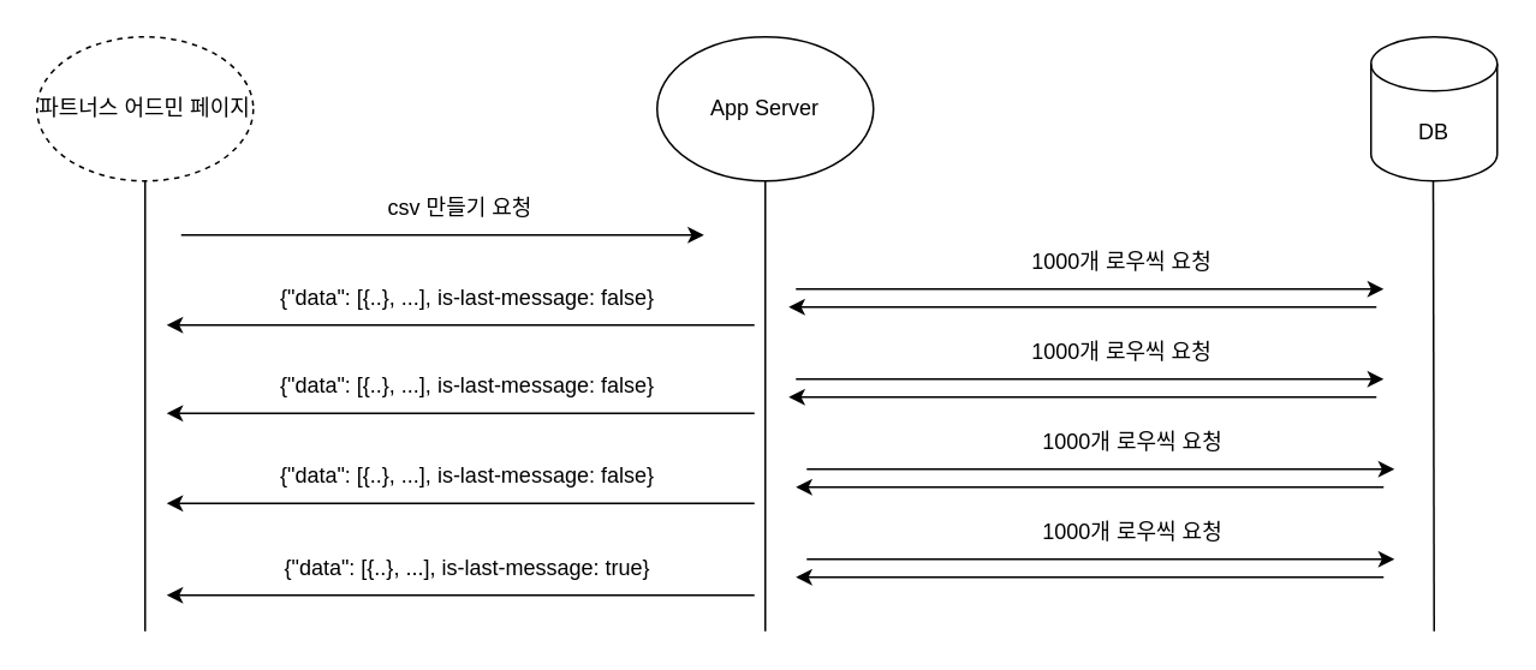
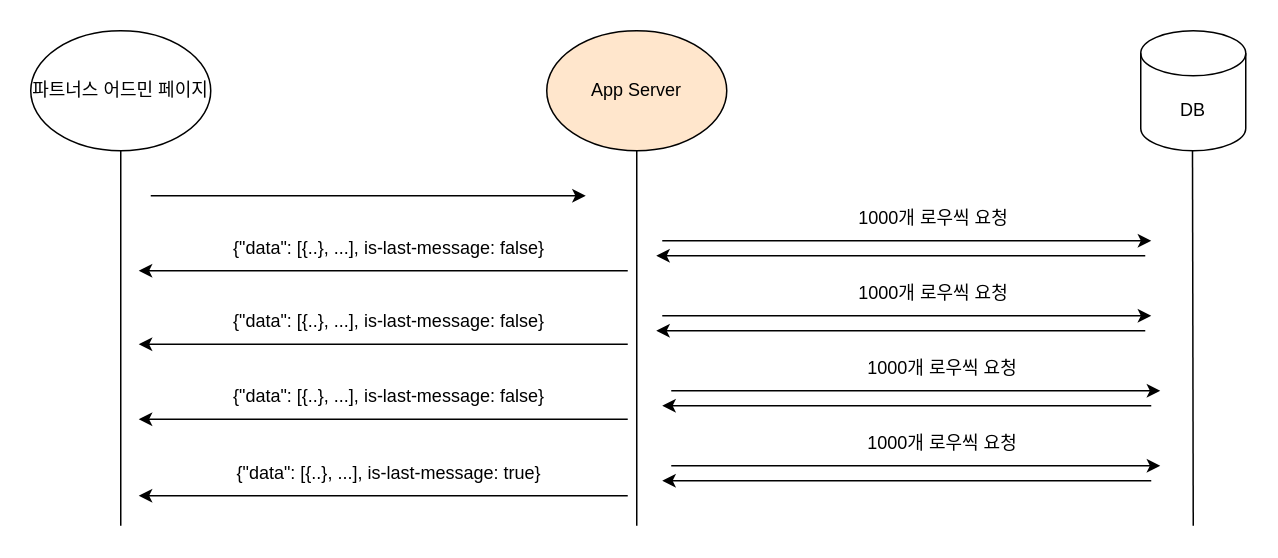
  <mxCell id="0" />
  <mxCell id="1" parent="0" />
- <mxCell id="2" value="파트너스 어드민 페이지" style="ellipse;whiteSpace=wrap;html=1;dashed=1;" vertex="1" parent="1"><mxGeometry x="20" y="20" width="120" height="80" as="geometry" /></mxCell>
- <mxCell id="3" value="App Server" style="ellipse;whiteSpace=wrap;html=1;" vertex="1" parent="1"><mxGeometry x="364" y="20" width="120" height="80" as="geometry" /></mxCell>
+ <mxCell id="2" value="파트너스 어드민 페이지" style="ellipse;whiteSpace=wrap;html=1;" vertex="1" parent="1"><mxGeometry x="20" y="20" width="120" height="80" as="geometry" /></mxCell>
+ <mxCell id="3" value="App Server" style="ellipse;whiteSpace=wrap;html=1;fillColor=#ffe6cc;" vertex="1" parent="1"><mxGeometry x="364" y="20" width="120" height="80" as="geometry" /></mxCell>
  <mxCell id="4" value="DB" style="shape=cylinder3;whiteSpace=wrap;html=1;boundedLbl=1;backgroundOutline=1;size=15;" vertex="1" parent="1"><mxGeometry x="760" y="20" width="70" height="80" as="geometry" /></mxCell>
  <mxCell id="5" value="" style="endArrow=none;html=1;rounded=0;entryX=0.5;entryY=1;entryDx=0;entryDy=0;" edge="1" parent="1" target="2"><mxGeometry width="50" height="50" relative="1" as="geometry"><mxPoint x="80" y="350" as="sourcePoint" /><mxPoint x="90" y="110" as="targetPoint" /></mxGeometry></mxCell>
  <mxCell id="6" value="" style="endArrow=none;html=1;rounded=0;entryX=0.5;entryY=1;entryDx=0;entryDy=0;" edge="1" parent="1"><mxGeometry width="50" height="50" relative="1" as="geometry"><mxPoint x="424" y="350" as="sourcePoint" /><mxPoint x="424" y="100" as="targetPoint" /></mxGeometry></mxCell>
  <mxCell id="7" value="" style="endArrow=none;html=1;rounded=0;entryX=0.5;entryY=1;entryDx=0;entryDy=0;" edge="1" parent="1"><mxGeometry width="50" height="50" relative="1" as="geometry"><mxPoint x="795" y="350" as="sourcePoint" /><mxPoint x="794.5" y="100" as="targetPoint" /></mxGeometry></mxCell>
  <mxCell id="8" value="" style="endArrow=classic;html=1;rounded=0;" edge="1" parent="1"><mxGeometry width="50" height="50" relative="1" as="geometry"><mxPoint x="100" y="130" as="sourcePoint" /><mxPoint x="390" y="130" as="targetPoint" /></mxGeometry></mxCell>
- <mxCell id="9" value="csv 만들기 요청" style="text;html=1;align=center;verticalAlign=middle;whiteSpace=wrap;rounded=0;" vertex="1" parent="1"><mxGeometry x="210" y="100" width="90" height="30" as="geometry" /></mxCell>
  <mxCell id="10" value="" style="endArrow=classic;html=1;rounded=0;" edge="1" parent="1"><mxGeometry width="50" height="50" relative="1" as="geometry"><mxPoint x="441" y="160" as="sourcePoint" /><mxPoint x="767" y="160" as="targetPoint" /></mxGeometry></mxCell>
  <mxCell id="11" value="1000개 로우씩 요청" style="text;html=1;align=center;verticalAlign=middle;whiteSpace=wrap;rounded=0;" vertex="1" parent="1"><mxGeometry x="567" y="130" width="110" height="30" as="geometry" /></mxCell>
  <mxCell id="12" value="" style="endArrow=classic;html=1;rounded=0;" edge="1" parent="1"><mxGeometry width="50" height="50" relative="1" as="geometry"><mxPoint x="441" y="210" as="sourcePoint" /><mxPoint x="767" y="210" as="targetPoint" /></mxGeometry></mxCell>
  <mxCell id="13" value="1000개 로우씩 요청" style="text;html=1;align=center;verticalAlign=middle;whiteSpace=wrap;rounded=0;" vertex="1" parent="1"><mxGeometry x="567" y="180" width="110" height="30" as="geometry" /></mxCell>
  <mxCell id="14" value="" style="endArrow=classic;html=1;rounded=0;" edge="1" parent="1"><mxGeometry width="50" height="50" relative="1" as="geometry"><mxPoint x="447" y="260" as="sourcePoint" /><mxPoint x="773" y="260" as="targetPoint" /></mxGeometry></mxCell>
  <mxCell id="15" value="1000개 로우씩 요청" style="text;html=1;align=center;verticalAlign=middle;whiteSpace=wrap;rounded=0;" vertex="1" parent="1"><mxGeometry x="573" y="230" width="110" height="30" as="geometry" /></mxCell>
  <mxCell id="16" value="" style="endArrow=classic;html=1;rounded=0;" edge="1" parent="1"><mxGeometry width="50" height="50" relative="1" as="geometry"><mxPoint x="447" y="310" as="sourcePoint" /><mxPoint x="773" y="310" as="targetPoint" /></mxGeometry></mxCell>
  <mxCell id="17" value="1000개 로우씩 요청" style="text;html=1;align=center;verticalAlign=middle;whiteSpace=wrap;rounded=0;" vertex="1" parent="1"><mxGeometry x="573" y="280" width="110" height="30" as="geometry" /></mxCell>
  <mxCell id="18" value="" style="endArrow=classic;html=1;rounded=0;" edge="1" parent="1"><mxGeometry width="50" height="50" relative="1" as="geometry"><mxPoint x="418" y="180" as="sourcePoint" /><mxPoint x="92" y="180" as="targetPoint" /></mxGeometry></mxCell>
  <mxCell id="19" value="{&quot;data&quot;: [{..}, ...],&amp;nbsp;is-last-message: false}" style="text;html=1;align=center;verticalAlign=middle;whiteSpace=wrap;rounded=0;" vertex="1" parent="1"><mxGeometry x="154" y="150" width="210" height="30" as="geometry" /></mxCell>
  <mxCell id="20" value="" style="endArrow=classic;html=1;rounded=0;" edge="1" parent="1"><mxGeometry width="50" height="50" relative="1" as="geometry"><mxPoint x="418" y="229" as="sourcePoint" /><mxPoint x="92" y="229" as="targetPoint" /></mxGeometry></mxCell>
  <mxCell id="21" value="{&quot;data&quot;: [{..}, ...],&amp;nbsp;is-last-message: false}" style="text;html=1;align=center;verticalAlign=middle;whiteSpace=wrap;rounded=0;" vertex="1" parent="1"><mxGeometry x="154" y="199" width="210" height="30" as="geometry" /></mxCell>
  <mxCell id="22" value="" style="endArrow=classic;html=1;rounded=0;" edge="1" parent="1"><mxGeometry width="50" height="50" relative="1" as="geometry"><mxPoint x="418" y="279" as="sourcePoint" /><mxPoint x="92" y="279" as="targetPoint" /></mxGeometry></mxCell>
  <mxCell id="23" value="{&quot;data&quot;: [{..}, ...],&amp;nbsp;is-last-message: false}" style="text;html=1;align=center;verticalAlign=middle;whiteSpace=wrap;rounded=0;" vertex="1" parent="1"><mxGeometry x="154" y="249" width="210" height="30" as="geometry" /></mxCell>
  <mxCell id="24" value="" style="endArrow=classic;html=1;rounded=0;" edge="1" parent="1"><mxGeometry width="50" height="50" relative="1" as="geometry"><mxPoint x="418" y="330" as="sourcePoint" /><mxPoint x="92" y="330" as="targetPoint" /></mxGeometry></mxCell>
  <mxCell id="25" value="{&quot;data&quot;: [{..}, ...],&amp;nbsp;is-last-message: true}" style="text;html=1;align=center;verticalAlign=middle;whiteSpace=wrap;rounded=0;" vertex="1" parent="1"><mxGeometry x="154" y="300" width="210" height="30" as="geometry" /></mxCell>
  <mxCell id="26" value="" style="endArrow=classic;html=1;rounded=0;" edge="1" parent="1"><mxGeometry width="50" height="50" relative="1" as="geometry"><mxPoint x="763" y="170" as="sourcePoint" /><mxPoint x="437" y="170" as="targetPoint" /></mxGeometry></mxCell>
  <mxCell id="27" value="" style="endArrow=classic;html=1;rounded=0;" edge="1" parent="1"><mxGeometry width="50" height="50" relative="1" as="geometry"><mxPoint x="763" y="220" as="sourcePoint" /><mxPoint x="437" y="220" as="targetPoint" /></mxGeometry></mxCell>
  <mxCell id="28" value="" style="endArrow=classic;html=1;rounded=0;" edge="1" parent="1"><mxGeometry width="50" height="50" relative="1" as="geometry"><mxPoint x="767" y="270" as="sourcePoint" /><mxPoint x="441" y="270" as="targetPoint" /></mxGeometry></mxCell>
  <mxCell id="29" value="" style="endArrow=classic;html=1;rounded=0;" edge="1" parent="1"><mxGeometry width="50" height="50" relative="1" as="geometry"><mxPoint x="767" y="320" as="sourcePoint" /><mxPoint x="441" y="320" as="targetPoint" /></mxGeometry></mxCell>
